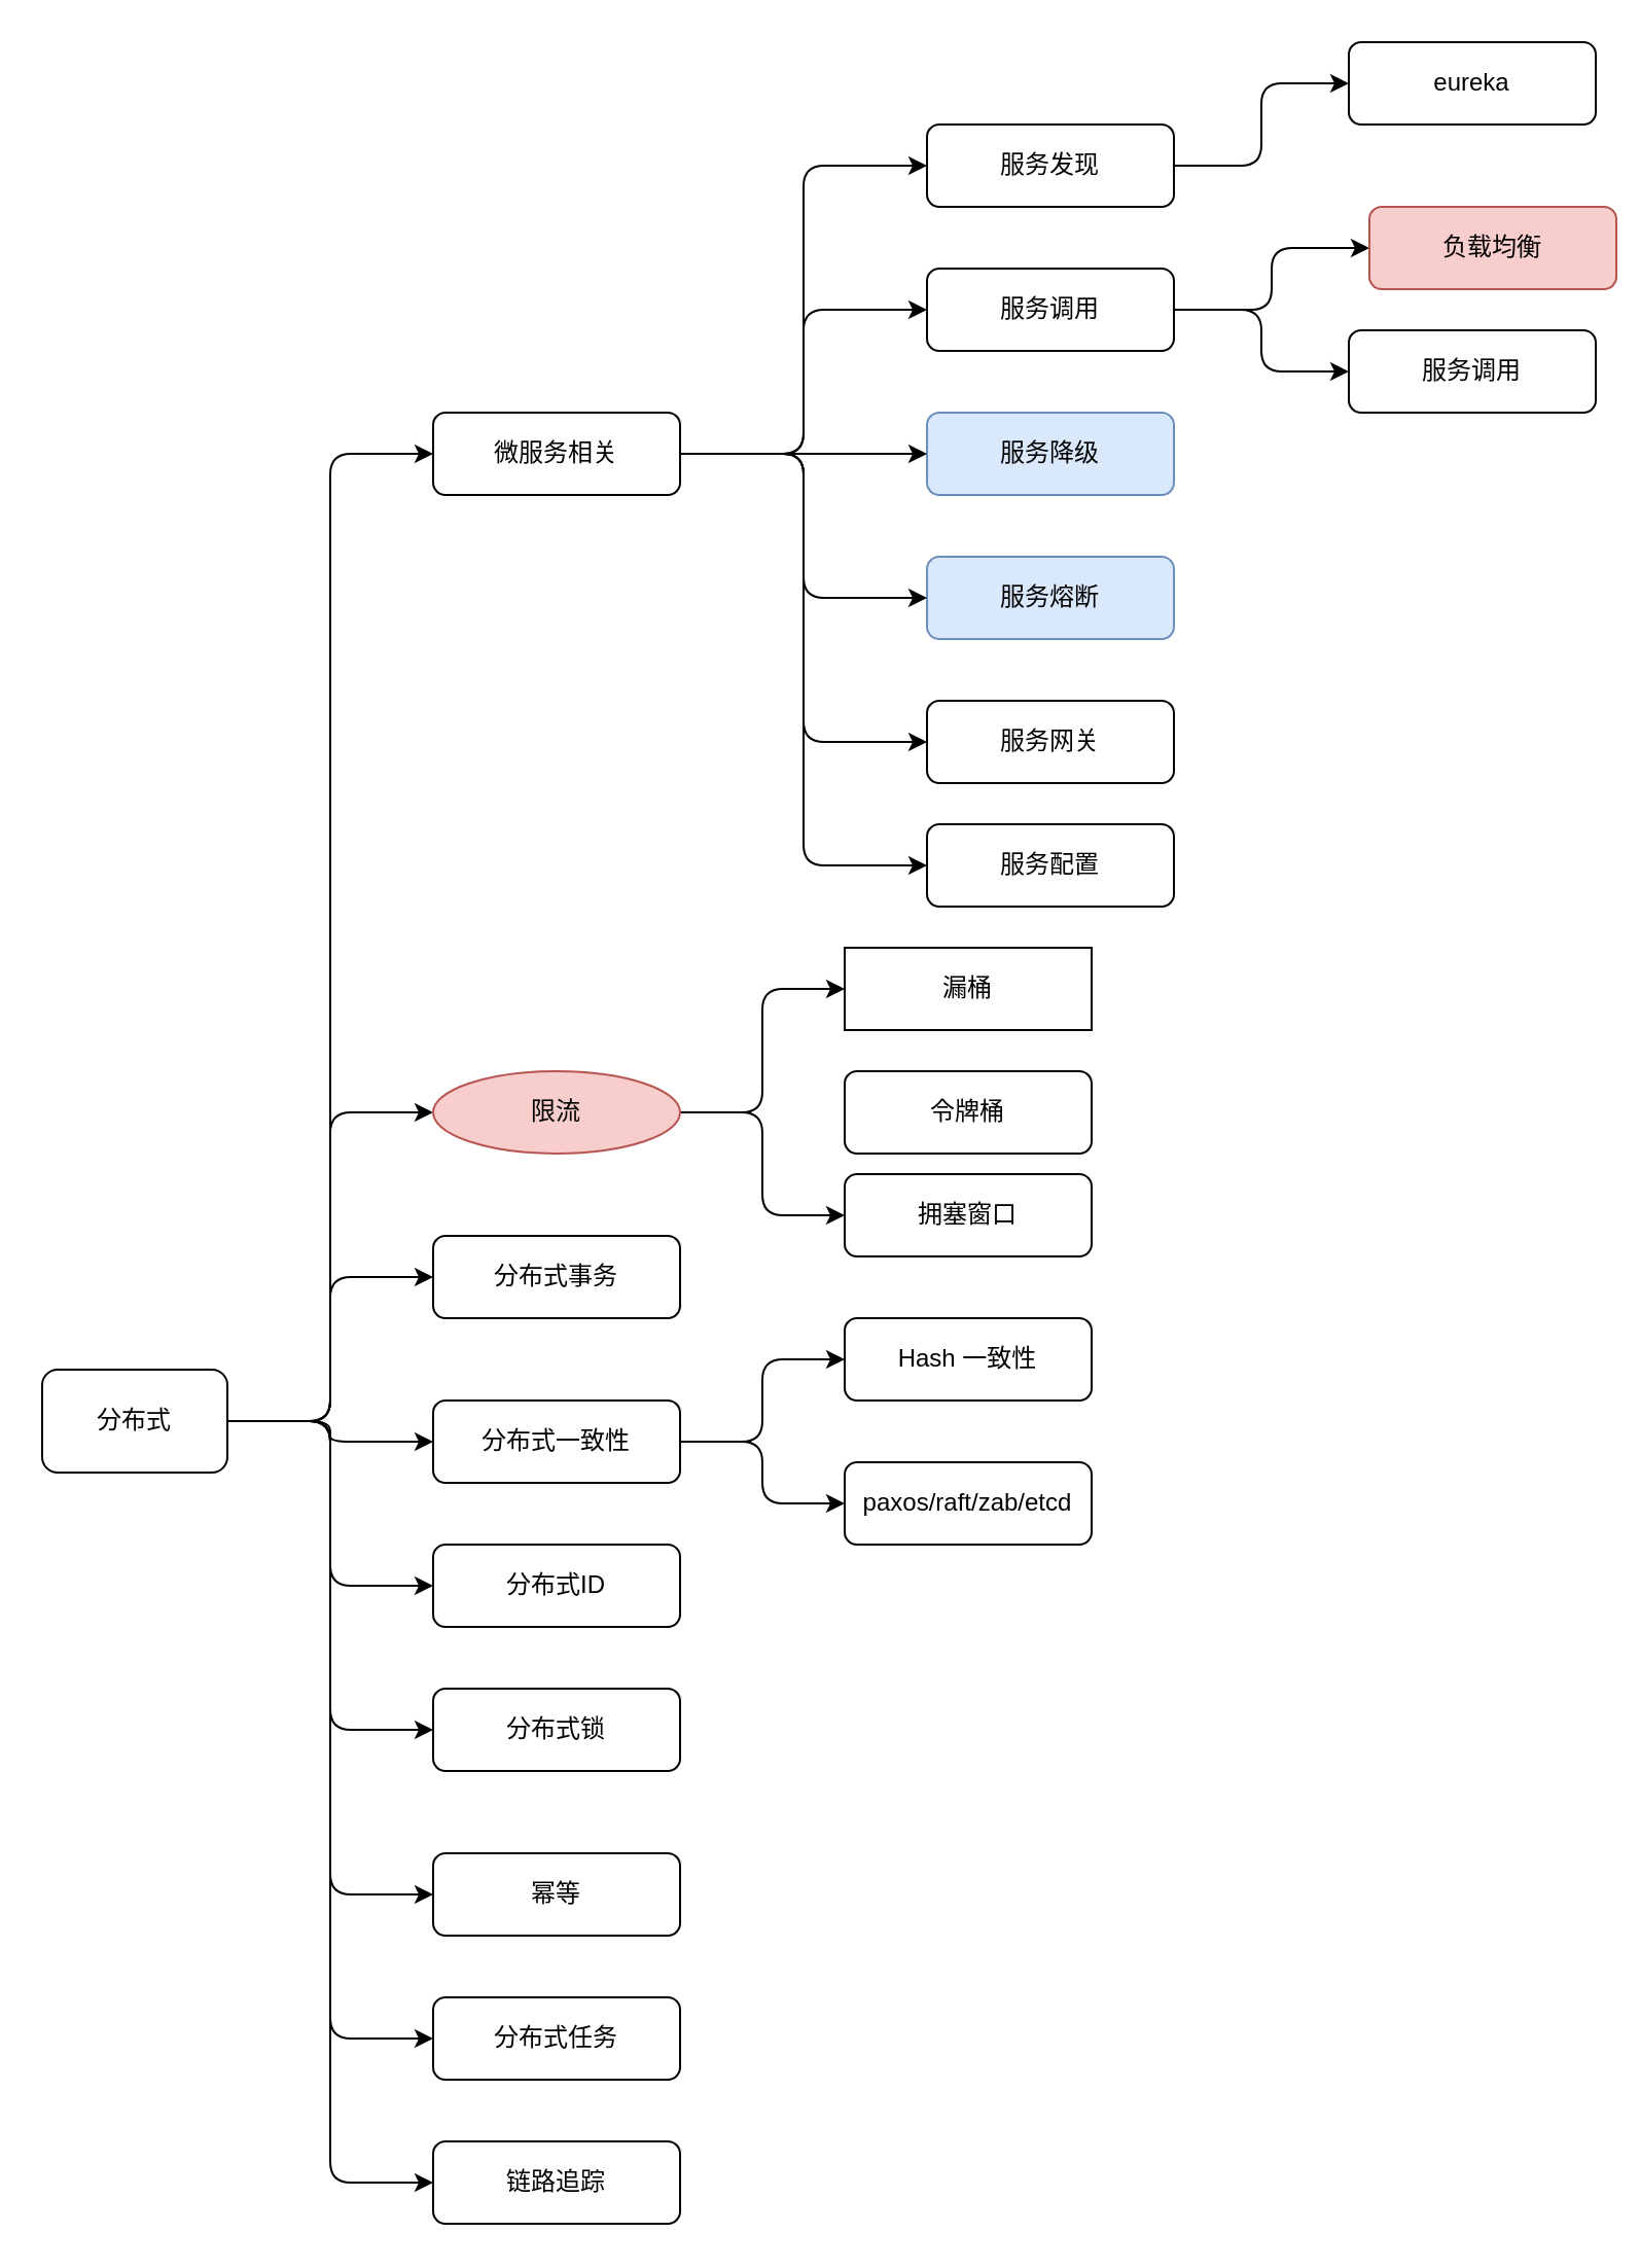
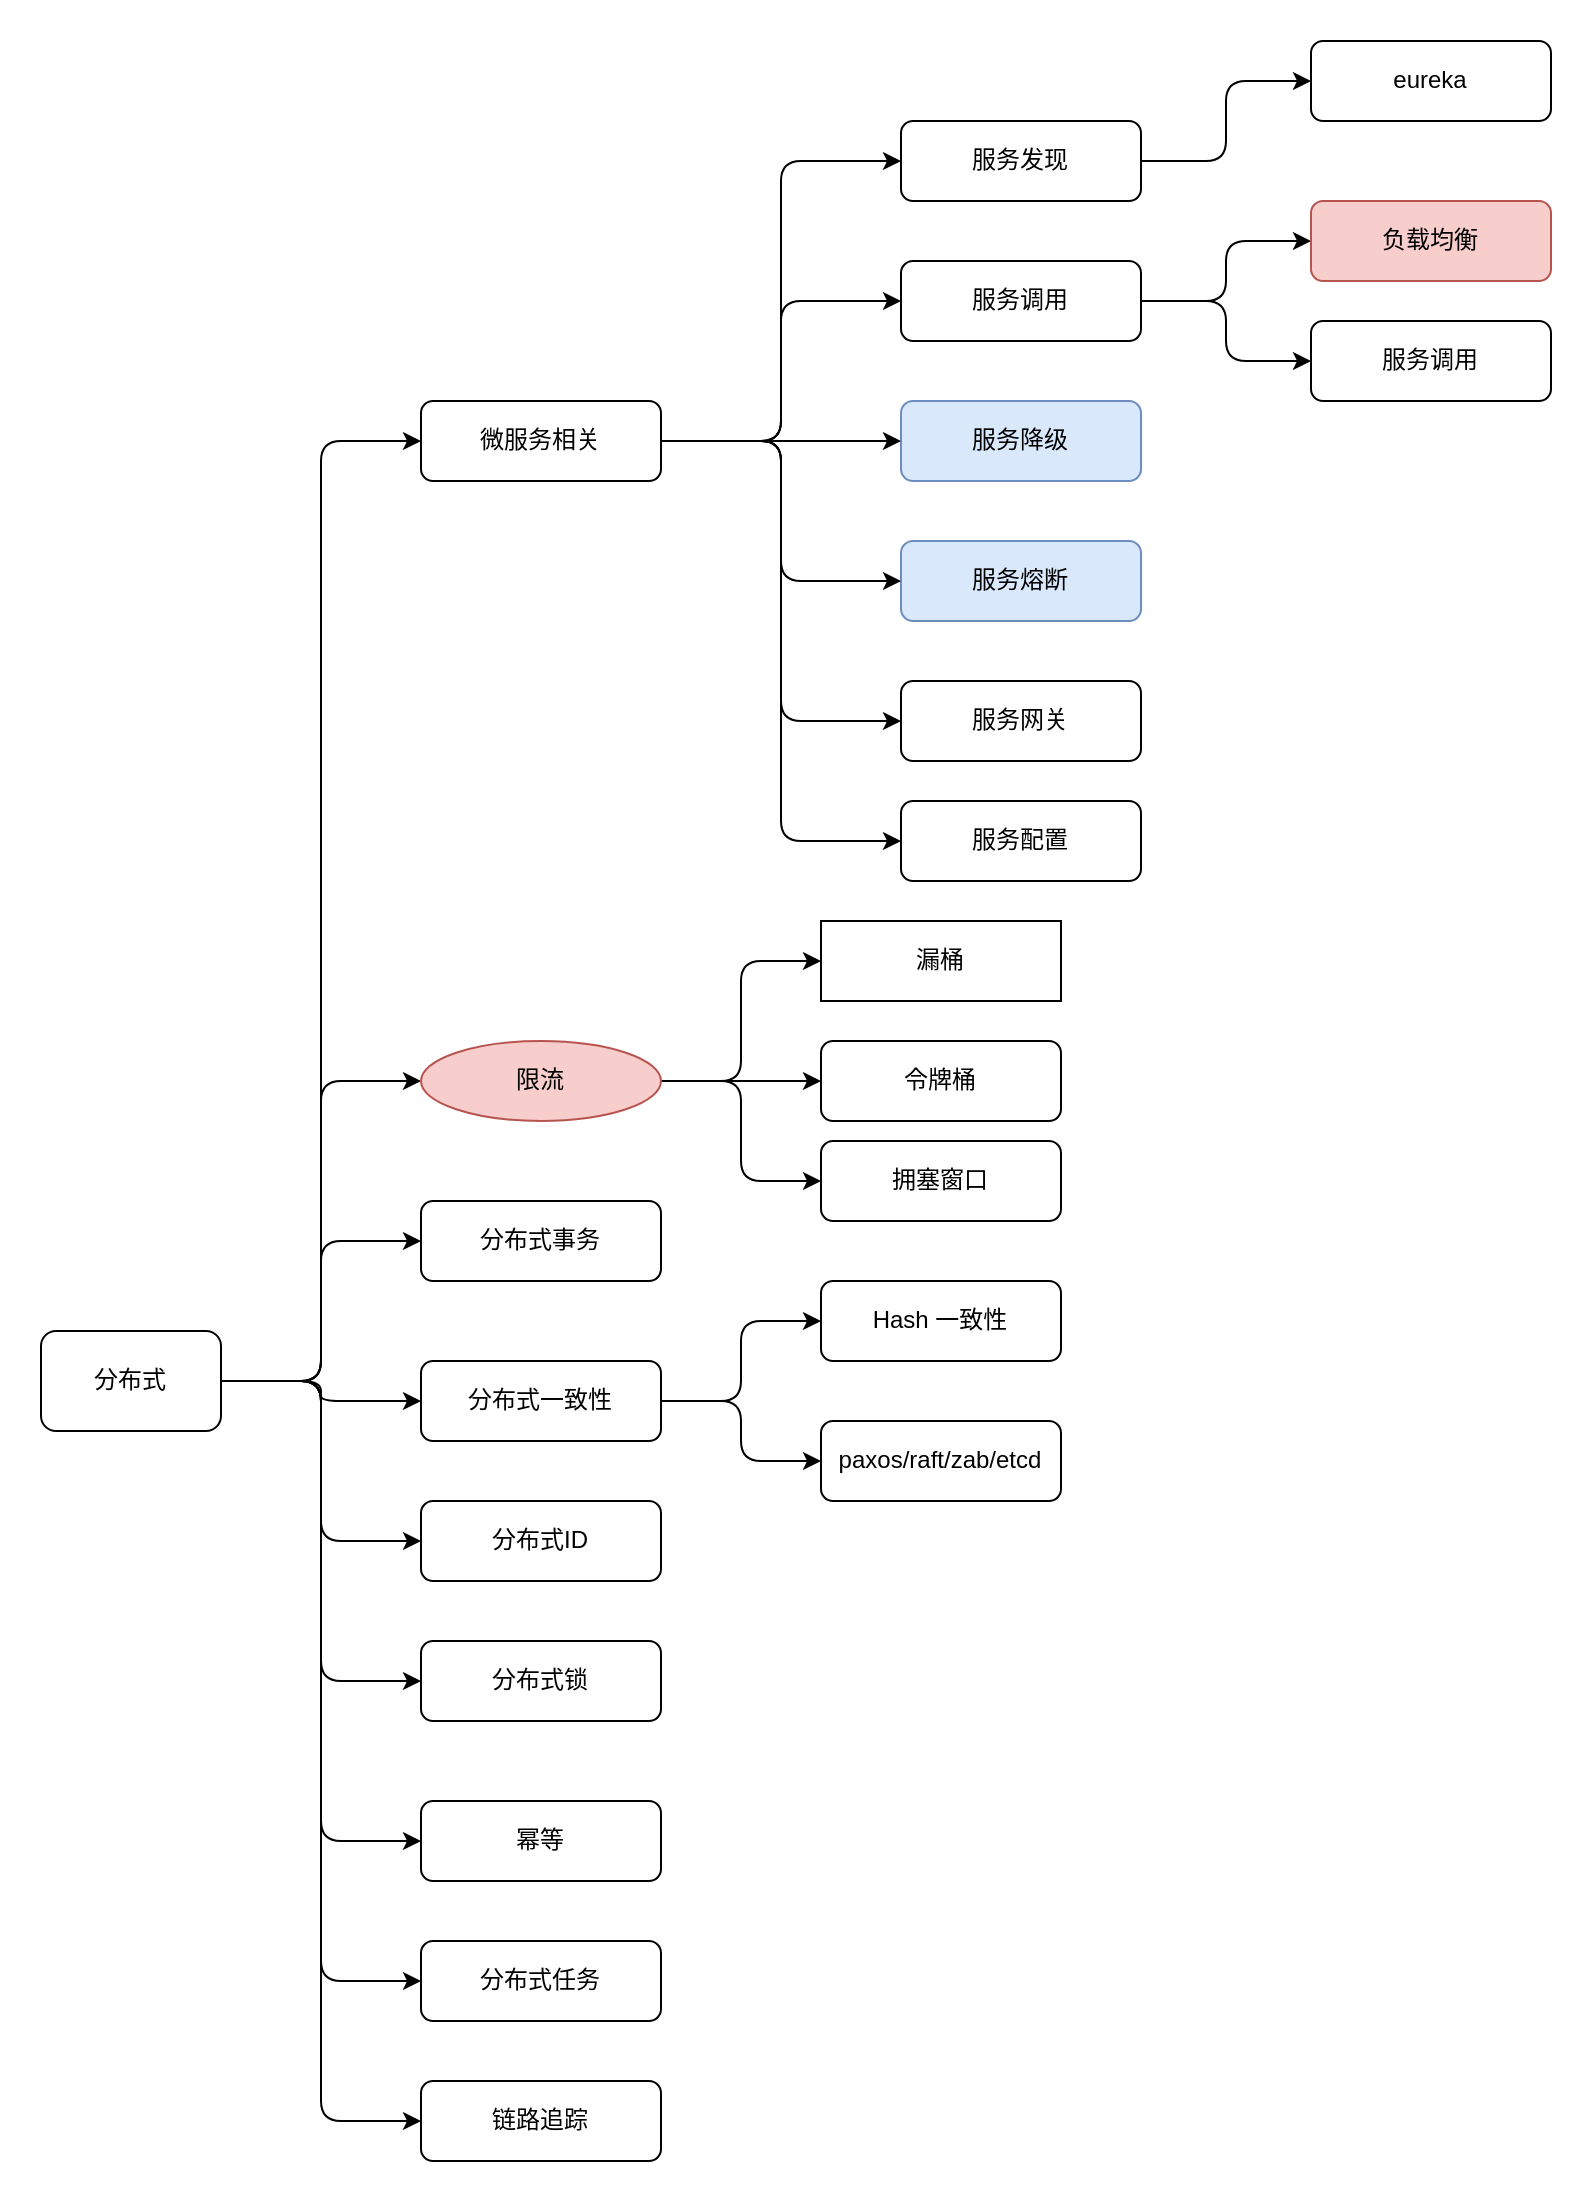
  <mxCell id="0" />
  <mxCell id="1" parent="0" />
  <mxCell id="2" style="edgeStyle=orthogonalEdgeStyle;rounded=1;orthogonalLoop=1;jettySize=auto;html=1;entryX=0;entryY=0.5;entryDx=0;entryDy=0;" parent="1" source="11" target="18" edge="1"><mxGeometry relative="1" as="geometry" /></mxCell>
  <mxCell id="3" style="edgeStyle=orthogonalEdgeStyle;rounded=1;orthogonalLoop=1;jettySize=auto;html=1;entryX=0;entryY=0.5;entryDx=0;entryDy=0;" parent="1" source="11" target="45" edge="1"><mxGeometry relative="1" as="geometry" /></mxCell>
  <mxCell id="4" style="edgeStyle=orthogonalEdgeStyle;rounded=1;orthogonalLoop=1;jettySize=auto;html=1;entryX=0;entryY=0.5;entryDx=0;entryDy=0;" parent="1" source="11" target="22" edge="1"><mxGeometry relative="1" as="geometry" /></mxCell>
  <mxCell id="5" style="edgeStyle=orthogonalEdgeStyle;rounded=1;orthogonalLoop=1;jettySize=auto;html=1;entryX=0;entryY=0.5;entryDx=0;entryDy=0;" parent="1" source="11" target="23" edge="1"><mxGeometry relative="1" as="geometry" /></mxCell>
  <mxCell id="6" style="edgeStyle=orthogonalEdgeStyle;rounded=1;orthogonalLoop=1;jettySize=auto;html=1;entryX=0;entryY=0.5;entryDx=0;entryDy=0;" parent="1" source="11" target="26" edge="1"><mxGeometry relative="1" as="geometry" /></mxCell>
  <mxCell id="7" style="edgeStyle=orthogonalEdgeStyle;rounded=1;orthogonalLoop=1;jettySize=auto;html=1;entryX=0;entryY=0.5;entryDx=0;entryDy=0;" parent="1" source="11" target="27" edge="1"><mxGeometry relative="1" as="geometry" /></mxCell>
  <mxCell id="8" style="edgeStyle=orthogonalEdgeStyle;rounded=1;orthogonalLoop=1;jettySize=auto;html=1;entryX=0;entryY=0.5;entryDx=0;entryDy=0;" parent="1" source="11" target="29" edge="1"><mxGeometry relative="1" as="geometry" /></mxCell>
  <mxCell id="9" style="edgeStyle=orthogonalEdgeStyle;rounded=1;orthogonalLoop=1;jettySize=auto;html=1;entryX=0;entryY=0.5;entryDx=0;entryDy=0;" parent="1" source="11" target="30" edge="1"><mxGeometry relative="1" as="geometry" /></mxCell>
  <mxCell id="10" style="edgeStyle=orthogonalEdgeStyle;rounded=1;orthogonalLoop=1;jettySize=auto;html=1;entryX=0;entryY=0.5;entryDx=0;entryDy=0;" parent="1" source="11" target="28" edge="1"><mxGeometry relative="1" as="geometry" /></mxCell>
  <mxCell id="11" value="分布式" style="rounded=1;whiteSpace=wrap;html=1;" parent="1" vertex="1"><mxGeometry x="20" y="665" width="90" height="50" as="geometry" /></mxCell>
  <mxCell id="12" value="" style="edgeStyle=orthogonalEdgeStyle;rounded=1;orthogonalLoop=1;jettySize=auto;html=1;" parent="1" source="13" target="14" edge="1"><mxGeometry relative="1" as="geometry" /></mxCell>
  <mxCell id="13" value="服务发现" style="rounded=1;whiteSpace=wrap;html=1;" parent="1" vertex="1"><mxGeometry x="450" y="60" width="120" height="40" as="geometry" /></mxCell>
  <mxCell id="14" value="eureka" style="rounded=1;whiteSpace=wrap;html=1;" parent="1" vertex="1"><mxGeometry x="655" y="20" width="120" height="40" as="geometry" /></mxCell>
+ <mxCell id="15" style="edgeStyle=orthogonalEdgeStyle;rounded=1;orthogonalLoop=1;jettySize=auto;html=1;" parent="1" source="18" target="20" edge="1"><mxGeometry relative="1" as="geometry" /></mxCell>
  <mxCell id="16" style="edgeStyle=orthogonalEdgeStyle;rounded=1;orthogonalLoop=1;jettySize=auto;html=1;entryX=0;entryY=0.5;entryDx=0;entryDy=0;" parent="1" source="18" target="21" edge="1"><mxGeometry relative="1" as="geometry" /></mxCell>
  <mxCell id="17" style="edgeStyle=orthogonalEdgeStyle;rounded=1;orthogonalLoop=1;jettySize=auto;html=1;entryX=0;entryY=0.5;entryDx=0;entryDy=0;" parent="1" source="18" target="19" edge="1"><mxGeometry relative="1" as="geometry" /></mxCell>
  <mxCell id="18" value="限流" style="ellipse;whiteSpace=wrap;html=1;fillColor=#f8cecc;strokeColor=#b85450;" parent="1" vertex="1"><mxGeometry x="210" y="520" width="120" height="40" as="geometry" /></mxCell>
  <mxCell id="19" value="漏桶" style="whiteSpace=wrap;html=1;rounded=0;" parent="1" vertex="1"><mxGeometry x="410" y="460" width="120" height="40" as="geometry" /></mxCell>
  <mxCell id="20" value="令牌桶" style="rounded=1;whiteSpace=wrap;html=1;" parent="1" vertex="1"><mxGeometry x="410" y="520" width="120" height="40" as="geometry" /></mxCell>
  <mxCell id="21" value="拥塞窗口" style="rounded=1;whiteSpace=wrap;html=1;" parent="1" vertex="1"><mxGeometry x="410" y="570" width="120" height="40" as="geometry" /></mxCell>
  <mxCell id="22" value="链路追踪" style="rounded=1;whiteSpace=wrap;html=1;" parent="1" vertex="1"><mxGeometry x="210" y="1040" width="120" height="40" as="geometry" /></mxCell>
  <mxCell id="23" value="分布式事务" style="rounded=1;whiteSpace=wrap;html=1;" parent="1" vertex="1"><mxGeometry x="210" y="600" width="120" height="40" as="geometry" /></mxCell>
  <mxCell id="24" value="" style="edgeStyle=orthogonalEdgeStyle;rounded=1;orthogonalLoop=1;jettySize=auto;html=1;entryX=0;entryY=0.5;entryDx=0;entryDy=0;" edge="1" parent="1" source="26" target="47"><mxGeometry relative="1" as="geometry" /></mxCell>
  <mxCell id="25" style="edgeStyle=orthogonalEdgeStyle;rounded=1;orthogonalLoop=1;jettySize=auto;html=1;entryX=0;entryY=0.5;entryDx=0;entryDy=0;" edge="1" parent="1" source="26" target="48"><mxGeometry relative="1" as="geometry" /></mxCell>
  <mxCell id="26" value="分布式一致性" style="rounded=1;whiteSpace=wrap;html=1;" parent="1" vertex="1"><mxGeometry x="210" y="680" width="120" height="40" as="geometry" /></mxCell>
  <mxCell id="27" value="分布式ID" style="rounded=1;whiteSpace=wrap;html=1;" parent="1" vertex="1"><mxGeometry x="210" y="750" width="120" height="40" as="geometry" /></mxCell>
  <mxCell id="28" value="分布式任务" style="rounded=1;whiteSpace=wrap;html=1;" parent="1" vertex="1"><mxGeometry x="210" y="970" width="120" height="40" as="geometry" /></mxCell>
  <mxCell id="29" value="分布式锁" style="rounded=1;whiteSpace=wrap;html=1;" parent="1" vertex="1"><mxGeometry x="210" y="820" width="120" height="40" as="geometry" /></mxCell>
  <mxCell id="30" value="幂等" style="rounded=1;whiteSpace=wrap;html=1;" parent="1" vertex="1"><mxGeometry x="210" y="900" width="120" height="40" as="geometry" /></mxCell>
  <mxCell id="31" style="edgeStyle=orthogonalEdgeStyle;rounded=1;orthogonalLoop=1;jettySize=auto;html=1;" parent="1" source="33" target="34" edge="1"><mxGeometry relative="1" as="geometry" /></mxCell>
  <mxCell id="32" style="edgeStyle=orthogonalEdgeStyle;rounded=1;orthogonalLoop=1;jettySize=auto;html=1;entryX=0;entryY=0.5;entryDx=0;entryDy=0;" parent="1" source="33" target="35" edge="1"><mxGeometry relative="1" as="geometry" /></mxCell>
  <mxCell id="33" value="服务调用" style="rounded=1;whiteSpace=wrap;html=1;" parent="1" vertex="1"><mxGeometry x="450" y="130" width="120" height="40" as="geometry" /></mxCell>
- <mxCell id="34" value="负载均衡" style="rounded=1;whiteSpace=wrap;html=1;fillColor=#f8cecc;strokeColor=#b85450;" parent="1" vertex="1"><mxGeometry x="665" y="100" width="120" height="40" as="geometry" /></mxCell>
+ <mxCell id="34" value="负载均衡" style="rounded=1;whiteSpace=wrap;html=1;fillColor=#f8cecc;strokeColor=#b85450;" parent="1" vertex="1"><mxGeometry x="655" y="100" width="120" height="40" as="geometry" /></mxCell>
  <mxCell id="35" value="服务调用" style="rounded=1;whiteSpace=wrap;html=1;" parent="1" vertex="1"><mxGeometry x="655" y="160" width="120" height="40" as="geometry" /></mxCell>
  <mxCell id="36" value="服务降级" style="rounded=1;whiteSpace=wrap;html=1;fillColor=#dae8fc;strokeColor=#6c8ebf;" parent="1" vertex="1"><mxGeometry x="450" y="200" width="120" height="40" as="geometry" /></mxCell>
  <mxCell id="37" value="服务熔断" style="rounded=1;whiteSpace=wrap;html=1;fillColor=#dae8fc;strokeColor=#6c8ebf;" parent="1" vertex="1"><mxGeometry x="450" y="270" width="120" height="40" as="geometry" /></mxCell>
  <mxCell id="38" value="服务网关" style="rounded=1;whiteSpace=wrap;html=1;" parent="1" vertex="1"><mxGeometry x="450" y="340" width="120" height="40" as="geometry" /></mxCell>
  <mxCell id="39" style="edgeStyle=orthogonalEdgeStyle;rounded=1;orthogonalLoop=1;jettySize=auto;html=1;entryX=0;entryY=0.5;entryDx=0;entryDy=0;" parent="1" source="45" target="13" edge="1"><mxGeometry relative="1" as="geometry" /></mxCell>
  <mxCell id="40" style="edgeStyle=orthogonalEdgeStyle;rounded=1;orthogonalLoop=1;jettySize=auto;html=1;entryX=0;entryY=0.5;entryDx=0;entryDy=0;" parent="1" source="45" target="33" edge="1"><mxGeometry relative="1" as="geometry" /></mxCell>
  <mxCell id="41" style="edgeStyle=orthogonalEdgeStyle;rounded=1;orthogonalLoop=1;jettySize=auto;html=1;entryX=0;entryY=0.5;entryDx=0;entryDy=0;" parent="1" source="45" target="36" edge="1"><mxGeometry relative="1" as="geometry" /></mxCell>
  <mxCell id="42" style="edgeStyle=orthogonalEdgeStyle;rounded=1;orthogonalLoop=1;jettySize=auto;html=1;entryX=0;entryY=0.5;entryDx=0;entryDy=0;" parent="1" source="45" target="37" edge="1"><mxGeometry relative="1" as="geometry" /></mxCell>
  <mxCell id="43" style="edgeStyle=orthogonalEdgeStyle;rounded=1;orthogonalLoop=1;jettySize=auto;html=1;entryX=0;entryY=0.5;entryDx=0;entryDy=0;" parent="1" source="45" target="38" edge="1"><mxGeometry relative="1" as="geometry" /></mxCell>
  <mxCell id="44" style="edgeStyle=orthogonalEdgeStyle;rounded=1;orthogonalLoop=1;jettySize=auto;html=1;entryX=0;entryY=0.5;entryDx=0;entryDy=0;" parent="1" source="45" target="46" edge="1"><mxGeometry relative="1" as="geometry" /></mxCell>
  <mxCell id="45" value="微服务相关" style="rounded=1;whiteSpace=wrap;html=1;" parent="1" vertex="1"><mxGeometry x="210" y="200" width="120" height="40" as="geometry" /></mxCell>
  <mxCell id="46" value="服务配置" style="rounded=1;whiteSpace=wrap;html=1;" parent="1" vertex="1"><mxGeometry x="450" y="400" width="120" height="40" as="geometry" /></mxCell>
  <mxCell id="47" value="Hash 一致性" style="rounded=1;whiteSpace=wrap;html=1;" vertex="1" parent="1"><mxGeometry x="410" y="640" width="120" height="40" as="geometry" /></mxCell>
  <mxCell id="48" value="paxos/raft/zab/etcd" style="rounded=1;whiteSpace=wrap;html=1;" vertex="1" parent="1"><mxGeometry x="410" y="710" width="120" height="40" as="geometry" /></mxCell>
